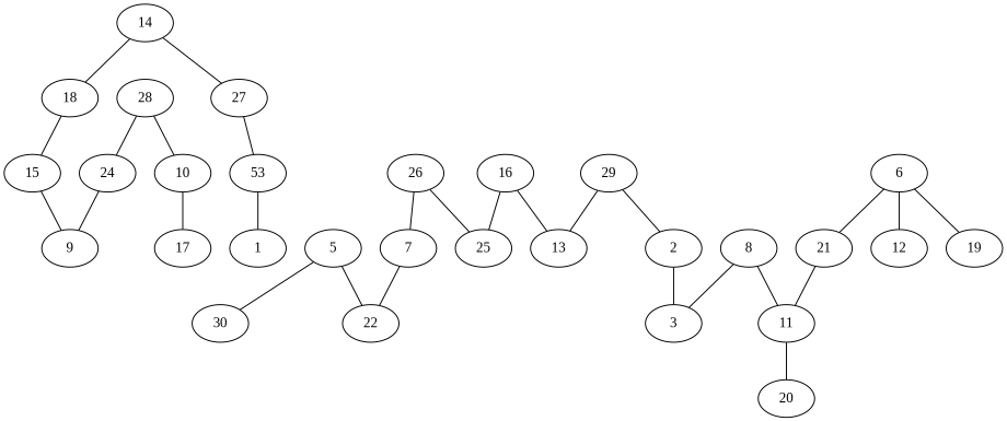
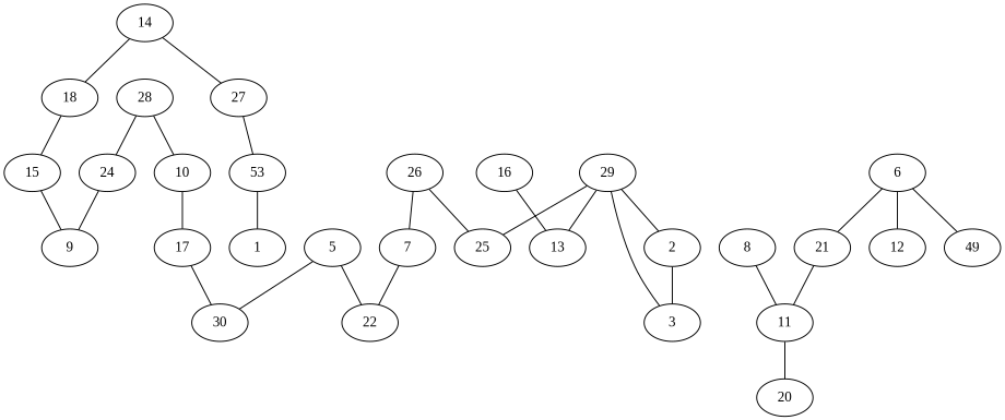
  graph {
    fontname="Liberation Serif"
    node [fontname="Liberation Serif"]
    edge [fontname="Liberation Serif"]
    n1 [label=53]
    1
    27
    14
    18
    15
    9
    24
    28
    10
    17
    30
    5
    22
    7
    26
    25
    16
    13
    29
    2
    3
    8
    11
    20
    21
    6
    12
-   19
+   19 [label=49]
    n1 -- 1
    27 -- n1
    14 -- 27
    14 -- 18
    18 -- 15
    15 -- 9
    24 -- 9
    28 -- 24
    28 -- 10
    10 -- 17
+   17 -- 30
    5 -- 30
    5 -- 22
    7 -- 22
    26 -- 7
    26 -- 25
-   16 -- 25
+   29 -- 25
    16 -- 13
    29 -- 13
    29 -- 2
    2 -- 3
-   8 -- 3
+   29 -- 3
    8 -- 11
    11 -- 20
    21 -- 11
    6 -- 21
    6 -- 12
    6 -- 19
  }
